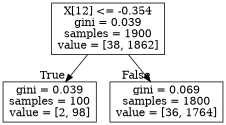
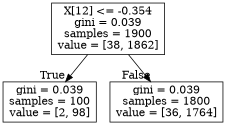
  digraph {
    node [shape=box]
    edge [labeldistance=2.5]
    n1 [label="X[12] <= -0.354\ngini = 0.039\nsamples = 1900\nvalue = [38, 1862]"]
    n2 [label="gini = 0.039\nsamples = 100\nvalue = [2, 98]"]
-   n3 [label="gini = 0.069\nsamples = 1800\nvalue = [36, 1764]"]
+   n3 [label="gini = 0.039\nsamples = 1800\nvalue = [36, 1764]"]
    n1 -> n2 [headlabel=True labelangle=45]
    n1 -> n3 [headlabel=False labelangle=-45]
  }
